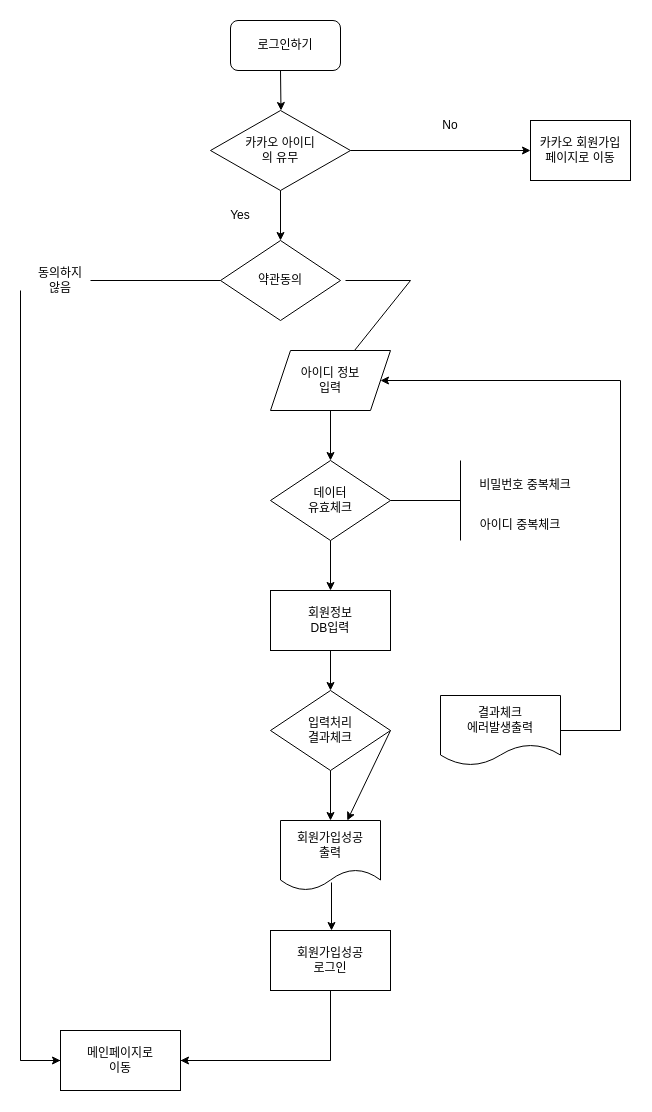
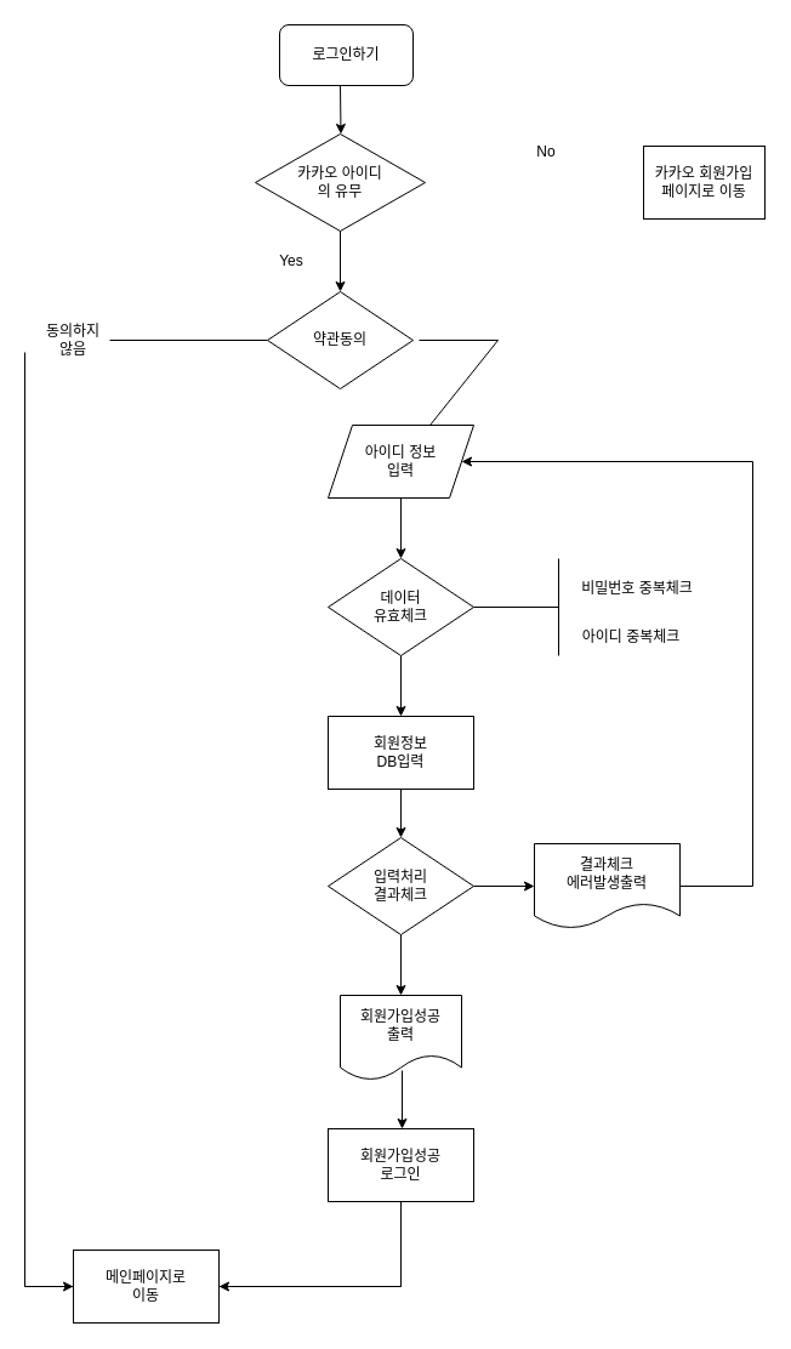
  <mxCell id="0" />
  <mxCell id="1" parent="0" />
  <mxCell id="2" value="로그인하기" style="rounded=1;whiteSpace=wrap;html=1;" parent="1" vertex="1"><mxGeometry x="230" width="110" height="50" as="geometry" y="20" /></mxCell>
  <mxCell id="3" value="" style="endArrow=classic;html=1;rounded=0;" edge="1" parent="1"><mxGeometry width="50" height="50" relative="1" as="geometry"><mxPoint x="280" y="70" as="sourcePoint" /><mxPoint x="280.5" y="110" as="targetPoint" /></mxGeometry></mxCell>
  <mxCell id="4" value="" style="endArrow=classic;html=1;rounded=0;entryX=0.5;entryY=0;entryDx=0;entryDy=0;" edge="1" parent="1" target="5"><mxGeometry width="50" height="50" relative="1" as="geometry"><mxPoint x="280" y="220" as="sourcePoint" /><mxPoint x="280" y="250" as="targetPoint" /><Array as="points"><mxPoint x="280" y="190" /></Array></mxGeometry></mxCell>
  <mxCell id="5" value="약관동의" style="rhombus;whiteSpace=wrap;html=1;" vertex="1" parent="1"><mxGeometry x="220" y="240" width="120" height="80" as="geometry" /></mxCell>
  <mxCell id="6" value="" style="endArrow=none;html=1;rounded=0;" edge="1" parent="1"><mxGeometry width="50" height="50" relative="1" as="geometry"><mxPoint x="345" y="280" as="sourcePoint" /><mxPoint x="410" y="280" as="targetPoint" /></mxGeometry></mxCell>
  <mxCell id="7" value="" style="endArrow=none;html=1;rounded=0;" edge="1" parent="1" target="8"><mxGeometry width="50" height="50" relative="1" as="geometry"><mxPoint x="410" y="280" as="sourcePoint" /><mxPoint x="410" y="280" as="targetPoint" /></mxGeometry></mxCell>
  <mxCell id="8" value="아이디 정보&lt;br&gt;입력" style="shape=parallelogram;perimeter=parallelogramPerimeter;whiteSpace=wrap;html=1;fixedSize=1;" vertex="1" parent="1"><mxGeometry x="270" y="350" width="120" height="60" as="geometry" /></mxCell>
  <mxCell id="9" value="데이터&lt;br&gt;유효체크" style="rhombus;whiteSpace=wrap;html=1;" vertex="1" parent="1"><mxGeometry x="270" y="460" width="120" height="80" as="geometry" /></mxCell>
  <mxCell id="10" value="" style="endArrow=classic;html=1;rounded=0;entryX=0.5;entryY=0;entryDx=0;entryDy=0;exitX=0.5;exitY=1;exitDx=0;exitDy=0;" edge="1" parent="1" source="8" target="9"><mxGeometry width="50" height="50" relative="1" as="geometry"><mxPoint x="330" y="420" as="sourcePoint" /><mxPoint x="340" y="460" as="targetPoint" /></mxGeometry></mxCell>
  <mxCell id="11" value="" style="endArrow=classic;html=1;rounded=0;exitX=0.5;exitY=1;exitDx=0;exitDy=0;" edge="1" parent="1" source="9"><mxGeometry width="50" height="50" relative="1" as="geometry"><mxPoint x="290" y="750" as="sourcePoint" /><mxPoint x="330" y="590" as="targetPoint" /></mxGeometry></mxCell>
  <mxCell id="12" value="회원정보&lt;br&gt;DB입력" style="rounded=0;whiteSpace=wrap;html=1;" vertex="1" parent="1"><mxGeometry x="270" y="590" width="120" height="60" as="geometry" /></mxCell>
  <mxCell id="13" value="" style="endArrow=classic;html=1;rounded=0;exitX=0.5;exitY=1;exitDx=0;exitDy=0;" edge="1" parent="1" source="12"><mxGeometry width="50" height="50" relative="1" as="geometry"><mxPoint x="290" y="740" as="sourcePoint" /><mxPoint x="330" y="690" as="targetPoint" /></mxGeometry></mxCell>
  <mxCell id="14" value="입력처리&lt;br&gt;결과체크" style="rhombus;whiteSpace=wrap;html=1;" vertex="1" parent="1"><mxGeometry x="270" y="690" width="120" height="80" as="geometry" /></mxCell>
  <mxCell id="15" value="" style="endArrow=classic;html=1;rounded=0;exitX=0.5;exitY=1;exitDx=0;exitDy=0;" edge="1" parent="1" source="14"><mxGeometry width="50" height="50" relative="1" as="geometry"><mxPoint x="330" y="780" as="sourcePoint" /><mxPoint x="330" y="820" as="targetPoint" /></mxGeometry></mxCell>
  <mxCell id="16" value="회원가입성공&lt;br&gt;출력" style="shape=document;whiteSpace=wrap;html=1;boundedLbl=1;" vertex="1" parent="1"><mxGeometry x="280" y="820" width="100" height="70" as="geometry" /></mxCell>
  <mxCell id="17" value="" style="endArrow=classic;html=1;rounded=0;exitX=0.51;exitY=0.886;exitDx=0;exitDy=0;exitPerimeter=0;" edge="1" parent="1" source="16"><mxGeometry width="50" height="50" relative="1" as="geometry"><mxPoint x="290" y="970" as="sourcePoint" /><mxPoint x="331" y="930" as="targetPoint" /></mxGeometry></mxCell>
  <mxCell id="18" value="회원가입성공&lt;br&gt;로그인" style="rounded=0;whiteSpace=wrap;html=1;" vertex="1" parent="1"><mxGeometry x="270" y="930" width="120" height="60" as="geometry" /></mxCell>
  <mxCell id="19" value="" style="endArrow=none;html=1;rounded=0;exitX=0.5;exitY=1;exitDx=0;exitDy=0;" edge="1" parent="1" source="18"><mxGeometry width="50" height="50" relative="1" as="geometry"><mxPoint x="290" y="960" as="sourcePoint" /><mxPoint x="330" y="1060" as="targetPoint" /></mxGeometry></mxCell>
  <mxCell id="20" value="" style="endArrow=none;html=1;rounded=0;" edge="1" parent="1" target="21"><mxGeometry width="50" height="50" relative="1" as="geometry"><mxPoint x="330" y="1060" as="sourcePoint" /><mxPoint x="200" y="1060" as="targetPoint" /></mxGeometry></mxCell>
  <mxCell id="21" value="메인페이지로&lt;br&gt;이동" style="rounded=0;whiteSpace=wrap;html=1;" vertex="1" parent="1"><mxGeometry x="60" y="1030" width="120" height="60" as="geometry" /></mxCell>
  <mxCell id="22" value="" style="endArrow=none;html=1;rounded=0;exitX=0;exitY=0.5;exitDx=0;exitDy=0;" edge="1" parent="1" source="5" target="23"><mxGeometry width="50" height="50" relative="1" as="geometry"><mxPoint x="290" y="470" as="sourcePoint" /><mxPoint x="60" y="280" as="targetPoint" /></mxGeometry></mxCell>
  <mxCell id="23" value="동의하지 않음" style="text;html=1;strokeColor=none;fillColor=none;align=center;verticalAlign=middle;whiteSpace=wrap;rounded=0;" vertex="1" parent="1"><mxGeometry x="30" y="265" width="60" height="30" as="geometry" /></mxCell>
  <mxCell id="24" value="" style="endArrow=none;html=1;rounded=0;" edge="1" parent="1"><mxGeometry width="50" height="50" relative="1" as="geometry"><mxPoint x="20" y="290" as="sourcePoint" /><mxPoint x="20" y="1060" as="targetPoint" /></mxGeometry></mxCell>
  <mxCell id="25" value="" style="endArrow=none;html=1;rounded=0;entryX=0;entryY=0.5;entryDx=0;entryDy=0;" edge="1" parent="1" target="21"><mxGeometry width="50" height="50" relative="1" as="geometry"><mxPoint x="20" y="1060" as="sourcePoint" /><mxPoint x="340" y="890" as="targetPoint" /></mxGeometry></mxCell>
  <mxCell id="26" value="" style="endArrow=classic;html=1;rounded=0;entryX=0;entryY=0.5;entryDx=0;entryDy=0;" edge="1" parent="1" target="21"><mxGeometry width="50" height="50" relative="1" as="geometry"><mxPoint x="20" y="1060" as="sourcePoint" /><mxPoint x="340" y="890" as="targetPoint" /></mxGeometry></mxCell>
  <mxCell id="27" value="" style="endArrow=classic;html=1;rounded=0;" edge="1" parent="1"><mxGeometry width="50" height="50" relative="1" as="geometry"><mxPoint x="330" y="1060" as="sourcePoint" /><mxPoint x="180" y="1060" as="targetPoint" /></mxGeometry></mxCell>
  <mxCell id="28" value="" style="endArrow=none;html=1;rounded=0;exitX=1;exitY=0.5;exitDx=0;exitDy=0;" edge="1" parent="1" source="9"><mxGeometry width="50" height="50" relative="1" as="geometry"><mxPoint x="290" y="460" as="sourcePoint" /><mxPoint x="460" y="500" as="targetPoint" /></mxGeometry></mxCell>
  <mxCell id="29" value="" style="endArrow=none;html=1;rounded=0;" edge="1" parent="1"><mxGeometry width="50" height="50" relative="1" as="geometry"><mxPoint x="460" y="460" as="sourcePoint" /><mxPoint x="460" y="540" as="targetPoint" /></mxGeometry></mxCell>
  <mxCell id="30" value="비밀번호 중복체크" style="text;html=1;strokeColor=none;fillColor=none;align=center;verticalAlign=middle;whiteSpace=wrap;rounded=0;" vertex="1" parent="1"><mxGeometry x="470" y="470" width="110" height="30" as="geometry" /></mxCell>
  <mxCell id="31" value="아이디 중복체크" style="text;html=1;strokeColor=none;fillColor=none;align=center;verticalAlign=middle;whiteSpace=wrap;rounded=0;" vertex="1" parent="1"><mxGeometry x="470" y="510" width="100" height="30" as="geometry" /></mxCell>
- <mxCell id="32" value="" style="endArrow=classic;html=1;rounded=0;exitX=1;exitY=0.5;exitDx=0;exitDy=0;" edge="1" parent="1" source="14" target="16"><mxGeometry width="50" height="50" relative="1" as="geometry"><mxPoint x="290" y="800" as="sourcePoint" /><mxPoint x="460" y="730" as="targetPoint" /></mxGeometry></mxCell>
+ <mxCell id="32" value="" style="endArrow=classic;html=1;rounded=0;exitX=1;exitY=0.5;exitDx=0;exitDy=0;" edge="1" parent="1" source="14" target="33"><mxGeometry width="50" height="50" relative="1" as="geometry"><mxPoint x="290" y="800" as="sourcePoint" /><mxPoint x="460" y="730" as="targetPoint" /></mxGeometry></mxCell>
  <mxCell id="33" value="결과체크&lt;br&gt;에러발생출력" style="shape=document;whiteSpace=wrap;html=1;boundedLbl=1;" vertex="1" parent="1"><mxGeometry x="440" y="695" width="120" height="70" as="geometry" /></mxCell>
  <mxCell id="34" value="" style="endArrow=none;html=1;rounded=0;exitX=1;exitY=0.5;exitDx=0;exitDy=0;" edge="1" parent="1" source="33"><mxGeometry width="50" height="50" relative="1" as="geometry"><mxPoint x="290" y="800" as="sourcePoint" /><mxPoint x="620" y="730" as="targetPoint" /></mxGeometry></mxCell>
  <mxCell id="35" value="" style="endArrow=none;html=1;rounded=0;" edge="1" parent="1"><mxGeometry width="50" height="50" relative="1" as="geometry"><mxPoint x="620" y="730" as="sourcePoint" /><mxPoint x="620" y="380" as="targetPoint" /></mxGeometry></mxCell>
  <mxCell id="36" value="" style="endArrow=classic;html=1;rounded=0;" edge="1" parent="1" target="8"><mxGeometry width="50" height="50" relative="1" as="geometry"><mxPoint x="620" y="380" as="sourcePoint" /><mxPoint x="340" y="630" as="targetPoint" /></mxGeometry></mxCell>
  <mxCell id="37" value="카카오 아이디&lt;br&gt;의 유무" style="rhombus;whiteSpace=wrap;html=1;" vertex="1" parent="1"><mxGeometry x="210" y="110" width="140" height="80" as="geometry" /></mxCell>
  <mxCell id="38" value="Yes" style="text;html=1;strokeColor=none;fillColor=none;align=center;verticalAlign=middle;whiteSpace=wrap;rounded=0;" vertex="1" parent="1"><mxGeometry x="210" y="200" width="60" height="30" as="geometry" /></mxCell>
  <mxCell id="39" value="No" style="text;html=1;strokeColor=none;fillColor=none;align=center;verticalAlign=middle;whiteSpace=wrap;rounded=0;" vertex="1" parent="1"><mxGeometry x="420" y="110" width="60" height="30" as="geometry" /></mxCell>
- <mxCell id="40" value="" style="endArrow=classic;html=1;rounded=0;exitX=1;exitY=0.5;exitDx=0;exitDy=0;entryX=0;entryY=0.5;entryDx=0;entryDy=0;" edge="1" parent="1" source="37" target="41"><mxGeometry width="50" height="50" relative="1" as="geometry"><mxPoint x="290" y="310" as="sourcePoint" /><mxPoint x="430" y="150" as="targetPoint" /></mxGeometry></mxCell>
  <mxCell id="41" value="카카오 회원가입&lt;br&gt;페이지로 이동" style="rounded=0;whiteSpace=wrap;html=1;" vertex="1" parent="1"><mxGeometry x="530" y="120" width="100" height="60" as="geometry" /></mxCell>
